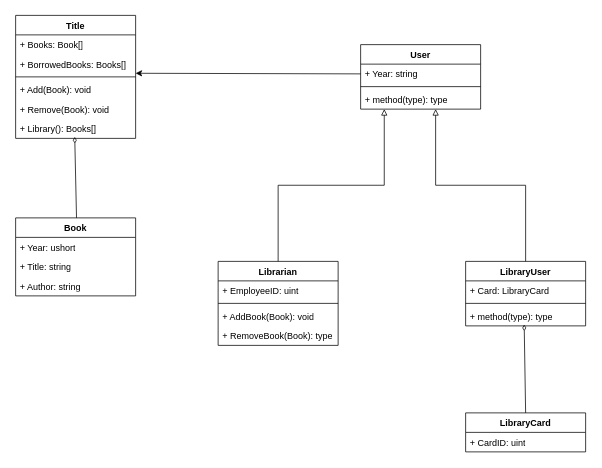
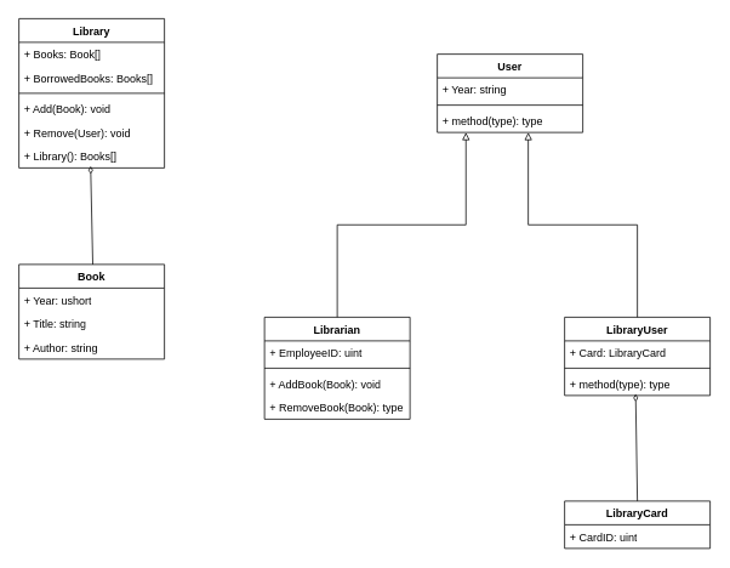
  <mxCell id="0" />
  <mxCell id="1" parent="0" />
- <mxCell id="2" value="&lt;b&gt;Title&lt;/b&gt;" style="swimlane;fontStyle=1;align=center;verticalAlign=top;childLayout=stackLayout;horizontal=1;startSize=26;horizontalStack=0;resizeParent=1;resizeParentMax=0;resizeLast=0;collapsible=1;marginBottom=0;whiteSpace=wrap;html=1;" vertex="1" parent="1"><mxGeometry x="20" y="20" width="160" height="164" as="geometry" /></mxCell>
+ <mxCell id="2" value="&lt;b&gt;Library&lt;/b&gt;" style="swimlane;fontStyle=1;align=center;verticalAlign=top;childLayout=stackLayout;horizontal=1;startSize=26;horizontalStack=0;resizeParent=1;resizeParentMax=0;resizeLast=0;collapsible=1;marginBottom=0;whiteSpace=wrap;html=1;" vertex="1" parent="1"><mxGeometry x="20" y="20" width="160" height="164" as="geometry" /></mxCell>
  <mxCell id="3" value="+ Books: Book[]" style="text;strokeColor=none;fillColor=none;align=left;verticalAlign=top;spacingLeft=4;spacingRight=4;overflow=hidden;rotatable=0;points=[[0,0.5],[1,0.5]];portConstraint=eastwest;whiteSpace=wrap;html=1;" vertex="1" parent="2"><mxGeometry y="26" width="160" height="26" as="geometry" /></mxCell>
  <mxCell id="4" value="+ BorrowedBooks: Books[]" style="text;strokeColor=none;fillColor=none;align=left;verticalAlign=top;spacingLeft=4;spacingRight=4;overflow=hidden;rotatable=0;points=[[0,0.5],[1,0.5]];portConstraint=eastwest;whiteSpace=wrap;html=1;" vertex="1" parent="2"><mxGeometry y="52" width="160" height="26" as="geometry" /></mxCell>
  <mxCell id="5" value="" style="line;strokeWidth=1;fillColor=none;align=left;verticalAlign=middle;spacingTop=-1;spacingLeft=3;spacingRight=3;rotatable=0;labelPosition=right;points=[];portConstraint=eastwest;strokeColor=inherit;" vertex="1" parent="2"><mxGeometry y="78" width="160" height="8" as="geometry" /></mxCell>
  <mxCell id="6" value="+ Add(Book): void" style="text;strokeColor=none;fillColor=none;align=left;verticalAlign=top;spacingLeft=4;spacingRight=4;overflow=hidden;rotatable=0;points=[[0,0.5],[1,0.5]];portConstraint=eastwest;whiteSpace=wrap;html=1;" vertex="1" parent="2"><mxGeometry y="86" width="160" height="26" as="geometry" /></mxCell>
- <mxCell id="7" value="+ Remove(Book): void" style="text;strokeColor=none;fillColor=none;align=left;verticalAlign=top;spacingLeft=4;spacingRight=4;overflow=hidden;rotatable=0;points=[[0,0.5],[1,0.5]];portConstraint=eastwest;whiteSpace=wrap;html=1;" vertex="1" parent="2"><mxGeometry y="112" width="160" height="26" as="geometry" /></mxCell>
+ <mxCell id="7" value="+ Remove(User): void" style="text;strokeColor=none;fillColor=none;align=left;verticalAlign=top;spacingLeft=4;spacingRight=4;overflow=hidden;rotatable=0;points=[[0,0.5],[1,0.5]];portConstraint=eastwest;whiteSpace=wrap;html=1;" vertex="1" parent="2"><mxGeometry y="112" width="160" height="26" as="geometry" /></mxCell>
  <mxCell id="8" value="+ Library(): Books[]" style="text;strokeColor=none;fillColor=none;align=left;verticalAlign=top;spacingLeft=4;spacingRight=4;overflow=hidden;rotatable=0;points=[[0,0.5],[1,0.5]];portConstraint=eastwest;whiteSpace=wrap;html=1;" vertex="1" parent="2"><mxGeometry y="138" width="160" height="26" as="geometry" /></mxCell>
  <mxCell id="9" value="Book" style="swimlane;fontStyle=1;align=center;verticalAlign=top;childLayout=stackLayout;horizontal=1;startSize=26;horizontalStack=0;resizeParent=1;resizeParentMax=0;resizeLast=0;collapsible=1;marginBottom=0;whiteSpace=wrap;html=1;" vertex="1" parent="1"><mxGeometry x="20" y="290" width="160" height="104" as="geometry" /></mxCell>
  <mxCell id="10" value="+ Year: ushort" style="text;strokeColor=none;fillColor=none;align=left;verticalAlign=top;spacingLeft=4;spacingRight=4;overflow=hidden;rotatable=0;points=[[0,0.5],[1,0.5]];portConstraint=eastwest;whiteSpace=wrap;html=1;" vertex="1" parent="9"><mxGeometry y="26" width="160" height="26" as="geometry" /></mxCell>
  <mxCell id="11" value="+ Title: string" style="text;strokeColor=none;fillColor=none;align=left;verticalAlign=top;spacingLeft=4;spacingRight=4;overflow=hidden;rotatable=0;points=[[0,0.5],[1,0.5]];portConstraint=eastwest;whiteSpace=wrap;html=1;" vertex="1" parent="9"><mxGeometry y="52" width="160" height="26" as="geometry" /></mxCell>
  <mxCell id="12" value="+ Author: string" style="text;strokeColor=none;fillColor=none;align=left;verticalAlign=top;spacingLeft=4;spacingRight=4;overflow=hidden;rotatable=0;points=[[0,0.5],[1,0.5]];portConstraint=eastwest;whiteSpace=wrap;html=1;" vertex="1" parent="9"><mxGeometry y="78" width="160" height="26" as="geometry" /></mxCell>
  <mxCell id="13" value="&lt;b&gt;LibraryCard&lt;/b&gt;&lt;div&gt;&lt;b&gt;&lt;br&gt;&lt;/b&gt;&lt;/div&gt;" style="swimlane;fontStyle=1;align=center;verticalAlign=top;childLayout=stackLayout;horizontal=1;startSize=26;horizontalStack=0;resizeParent=1;resizeParentMax=0;resizeLast=0;collapsible=1;marginBottom=0;whiteSpace=wrap;html=1;" vertex="1" parent="1"><mxGeometry x="620" y="550" width="160" height="52" as="geometry" /></mxCell>
  <mxCell id="14" value="+ CardID: uint" style="text;strokeColor=none;fillColor=none;align=left;verticalAlign=top;spacingLeft=4;spacingRight=4;overflow=hidden;rotatable=0;points=[[0,0.5],[1,0.5]];portConstraint=eastwest;whiteSpace=wrap;html=1;" vertex="1" parent="13"><mxGeometry y="26" width="160" height="26" as="geometry" /></mxCell>
  <mxCell id="15" value="User" style="swimlane;fontStyle=1;align=center;verticalAlign=top;childLayout=stackLayout;horizontal=1;startSize=26;horizontalStack=0;resizeParent=1;resizeParentMax=0;resizeLast=0;collapsible=1;marginBottom=0;whiteSpace=wrap;html=1;" vertex="1" parent="1"><mxGeometry x="480" y="59" width="160" height="86" as="geometry" /></mxCell>
  <mxCell id="16" value="+ Year: string" style="text;strokeColor=none;fillColor=none;align=left;verticalAlign=top;spacingLeft=4;spacingRight=4;overflow=hidden;rotatable=0;points=[[0,0.5],[1,0.5]];portConstraint=eastwest;whiteSpace=wrap;html=1;" vertex="1" parent="15"><mxGeometry y="26" width="160" height="26" as="geometry" /></mxCell>
  <mxCell id="17" value="" style="line;strokeWidth=1;fillColor=none;align=left;verticalAlign=middle;spacingTop=-1;spacingLeft=3;spacingRight=3;rotatable=0;labelPosition=right;points=[];portConstraint=eastwest;strokeColor=inherit;" vertex="1" parent="15"><mxGeometry y="52" width="160" height="8" as="geometry" /></mxCell>
  <mxCell id="18" value="+ method(type): type" style="text;strokeColor=none;fillColor=none;align=left;verticalAlign=top;spacingLeft=4;spacingRight=4;overflow=hidden;rotatable=0;points=[[0,0.5],[1,0.5]];portConstraint=eastwest;whiteSpace=wrap;html=1;" vertex="1" parent="15"><mxGeometry y="60" width="160" height="26" as="geometry" /></mxCell>
  <mxCell id="19" value="LibraryUser" style="swimlane;fontStyle=1;align=center;verticalAlign=top;childLayout=stackLayout;horizontal=1;startSize=26;horizontalStack=0;resizeParent=1;resizeParentMax=0;resizeLast=0;collapsible=1;marginBottom=0;whiteSpace=wrap;html=1;" vertex="1" parent="1"><mxGeometry x="620" y="348" width="160" height="86" as="geometry" /></mxCell>
  <mxCell id="20" value="+ Card: LibraryCard" style="text;strokeColor=none;fillColor=none;align=left;verticalAlign=top;spacingLeft=4;spacingRight=4;overflow=hidden;rotatable=0;points=[[0,0.5],[1,0.5]];portConstraint=eastwest;whiteSpace=wrap;html=1;" vertex="1" parent="19"><mxGeometry y="26" width="160" height="26" as="geometry" /></mxCell>
  <mxCell id="21" value="" style="line;strokeWidth=1;fillColor=none;align=left;verticalAlign=middle;spacingTop=-1;spacingLeft=3;spacingRight=3;rotatable=0;labelPosition=right;points=[];portConstraint=eastwest;strokeColor=inherit;" vertex="1" parent="19"><mxGeometry y="52" width="160" height="8" as="geometry" /></mxCell>
  <mxCell id="22" value="+ method(type): type" style="text;strokeColor=none;fillColor=none;align=left;verticalAlign=top;spacingLeft=4;spacingRight=4;overflow=hidden;rotatable=0;points=[[0,0.5],[1,0.5]];portConstraint=eastwest;whiteSpace=wrap;html=1;" vertex="1" parent="19"><mxGeometry y="60" width="160" height="26" as="geometry" /></mxCell>
  <mxCell id="23" value="&lt;b&gt;Librarian&lt;/b&gt;" style="swimlane;fontStyle=1;align=center;verticalAlign=top;childLayout=stackLayout;horizontal=1;startSize=26;horizontalStack=0;resizeParent=1;resizeParentMax=0;resizeLast=0;collapsible=1;marginBottom=0;whiteSpace=wrap;html=1;" vertex="1" parent="1"><mxGeometry x="290" y="348" width="160" height="112" as="geometry" /></mxCell>
  <mxCell id="24" value="+ EmployeeID: uint" style="text;strokeColor=none;fillColor=none;align=left;verticalAlign=top;spacingLeft=4;spacingRight=4;overflow=hidden;rotatable=0;points=[[0,0.5],[1,0.5]];portConstraint=eastwest;whiteSpace=wrap;html=1;" vertex="1" parent="23"><mxGeometry y="26" width="160" height="26" as="geometry" /></mxCell>
  <mxCell id="25" value="" style="line;strokeWidth=1;fillColor=none;align=left;verticalAlign=middle;spacingTop=-1;spacingLeft=3;spacingRight=3;rotatable=0;labelPosition=right;points=[];portConstraint=eastwest;strokeColor=inherit;" vertex="1" parent="23"><mxGeometry y="52" width="160" height="8" as="geometry" /></mxCell>
  <mxCell id="26" value="+ AddBook(Book): void" style="text;strokeColor=none;fillColor=none;align=left;verticalAlign=top;spacingLeft=4;spacingRight=4;overflow=hidden;rotatable=0;points=[[0,0.5],[1,0.5]];portConstraint=eastwest;whiteSpace=wrap;html=1;" vertex="1" parent="23"><mxGeometry y="60" width="160" height="26" as="geometry" /></mxCell>
  <mxCell id="27" value="+ RemoveBook(Book): type" style="text;strokeColor=none;fillColor=none;align=left;verticalAlign=top;spacingLeft=4;spacingRight=4;overflow=hidden;rotatable=0;points=[[0,0.5],[1,0.5]];portConstraint=eastwest;whiteSpace=wrap;html=1;" vertex="1" parent="23"><mxGeometry y="86" width="160" height="26" as="geometry" /></mxCell>
  <mxCell id="28" style="edgeStyle=orthogonalEdgeStyle;rounded=0;orthogonalLoop=1;jettySize=auto;html=1;exitX=0.5;exitY=0;exitDx=0;exitDy=0;entryX=0.625;entryY=1;entryDx=0;entryDy=0;entryPerimeter=0;endArrow=block;endFill=0;" edge="1" parent="1" source="19" target="18"><mxGeometry relative="1" as="geometry" /></mxCell>
  <mxCell id="29" style="edgeStyle=orthogonalEdgeStyle;rounded=0;orthogonalLoop=1;jettySize=auto;html=1;exitX=0.5;exitY=0;exitDx=0;exitDy=0;entryX=0.197;entryY=1;entryDx=0;entryDy=0;entryPerimeter=0;endArrow=block;endFill=0;" edge="1" parent="1" source="23" target="18"><mxGeometry relative="1" as="geometry" /></mxCell>
  <mxCell id="30" style="rounded=0;orthogonalLoop=1;jettySize=auto;html=1;exitX=0.5;exitY=0;exitDx=0;exitDy=0;entryX=0.488;entryY=0.931;entryDx=0;entryDy=0;entryPerimeter=0;endArrow=diamondThin;endFill=0;" edge="1" parent="1" source="13" target="22"><mxGeometry relative="1" as="geometry" /></mxCell>
  <mxCell id="31" style="rounded=0;orthogonalLoop=1;jettySize=auto;html=1;exitX=0.5;exitY=0;exitDx=0;exitDy=0;entryX=0.485;entryY=0.923;entryDx=0;entryDy=0;entryPerimeter=0;endArrow=diamondThin;endFill=0;" edge="1" parent="1"><mxGeometry relative="1" as="geometry"><mxPoint x="101.2" y="290" as="sourcePoint" /><mxPoint x="98.8" y="181.998" as="targetPoint" /></mxGeometry></mxCell>
- <mxCell id="32" style="rounded=0;orthogonalLoop=1;jettySize=auto;html=1;exitX=0;exitY=0.5;exitDx=0;exitDy=0;entryX=1;entryY=0.969;entryDx=0;entryDy=0;entryPerimeter=0;" edge="1" parent="1" source="16" target="4"><mxGeometry relative="1" as="geometry" /></mxCell>
